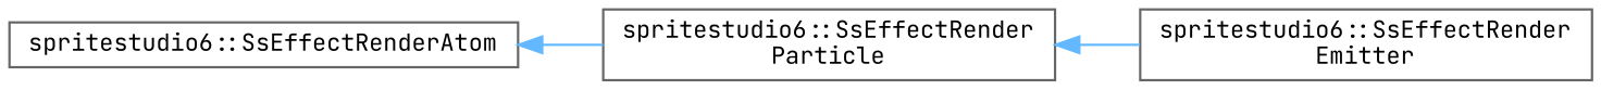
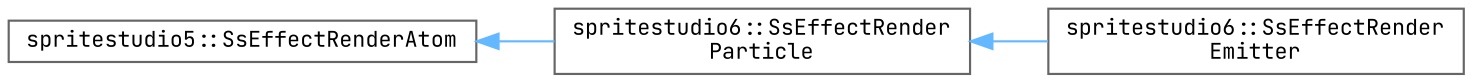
  digraph {
    fontname="JetBrains Mono"
    rankdir=LR
    node [color=grey40 fillcolor=white fontname="JetBrains Mono" fontsize=10 shape=box style=filled]
    edge [color=steelblue1 dir=back fontname="JetBrains Mono" fontsize=10 labelfontname=Helvetica labelfontsize=10 style=solid]
-   n1 [height=0.2 label="spritestudio6::SsEffectRenderAtom" width=0.4]
+   n1 [height=0.2 label="spritestudio5::SsEffectRenderAtom" width=0.4]
    n2 [height=0.2 label="spritestudio6::SsEffectRender\lParticle" width=0.4]
    n3 [height=0.2 label="spritestudio6::SsEffectRender\lEmitter" width=0.4]
    n1 -> n2
    n2 -> n3
  }
